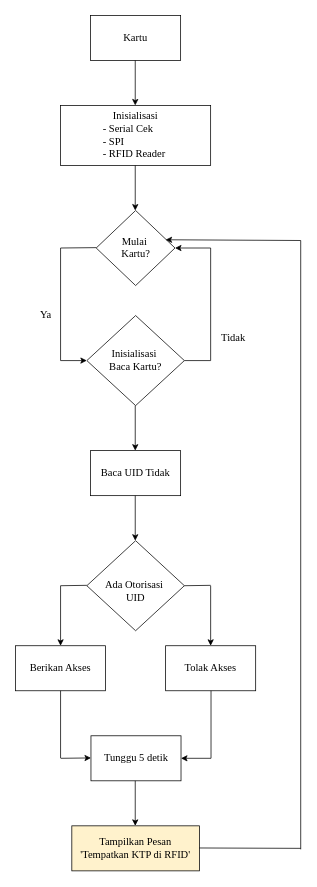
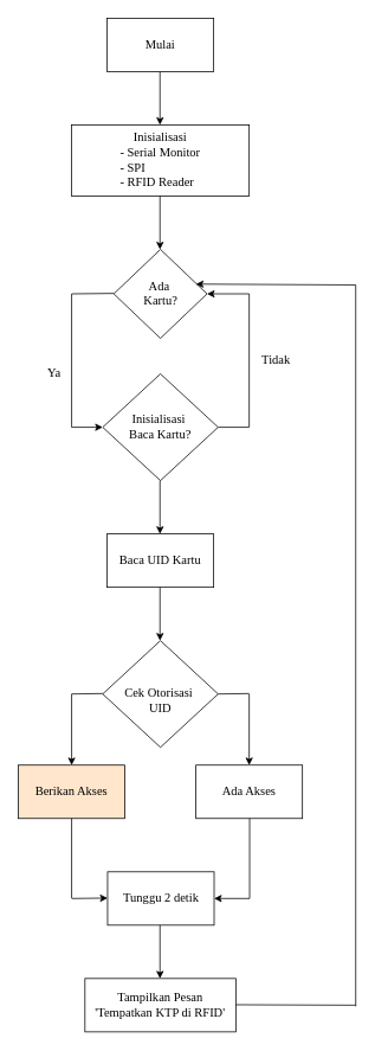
  <mxCell id="0" />
  <mxCell id="1" parent="0" />
- <mxCell id="2" value="&lt;font style=&quot;font-size: 14px;&quot; face=&quot;Comic Sans MS&quot;&gt;Kartu&lt;/font&gt;" style="rounded=0;whiteSpace=wrap;html=1;" vertex="1" parent="1"><mxGeometry x="120" y="20" width="120" height="60" as="geometry" /></mxCell>
+ <mxCell id="2" value="&lt;font style=&quot;font-size: 14px;&quot; face=&quot;Comic Sans MS&quot;&gt;Mulai&lt;/font&gt;" style="rounded=0;whiteSpace=wrap;html=1;" vertex="1" parent="1"><mxGeometry x="120" y="20" width="120" height="60" as="geometry" /></mxCell>
  <mxCell id="3" value="" style="endArrow=classic;html=1;rounded=0;exitX=0.5;exitY=1;exitDx=0;exitDy=0;" edge="1" parent="1"><mxGeometry width="50" height="50" relative="1" as="geometry"><mxPoint x="179.5" y="80" as="sourcePoint" /><mxPoint x="179.5" y="140" as="targetPoint" /></mxGeometry></mxCell>
- <mxCell id="4" value="&lt;div&gt;&lt;font style=&quot;font-size: 14px;&quot; face=&quot;Comic Sans MS&quot;&gt;&lt;br&gt;&lt;/font&gt;&lt;/div&gt;&lt;font style=&quot;&quot; face=&quot;Comic Sans MS&quot;&gt;&lt;div style=&quot;font-size: 14px;&quot;&gt;&lt;font style=&quot;&quot; face=&quot;Comic Sans MS&quot;&gt;&lt;br&gt;&lt;/font&gt;&lt;/div&gt;&lt;font style=&quot;font-size: 14px;&quot;&gt;Inisialisasi&lt;/font&gt;&lt;/font&gt;&lt;div style=&quot;text-align: left;&quot;&gt;&lt;span style=&quot;background-color: initial; font-family: &amp;quot;Comic Sans MS&amp;quot;; font-size: 14px;&quot;&gt;- Serial Cek&lt;/span&gt;&lt;/div&gt;&lt;div style=&quot;text-align: left;&quot;&gt;&lt;span style=&quot;background-color: initial; font-family: &amp;quot;Comic Sans MS&amp;quot;; font-size: 14px;&quot;&gt;- SPI&lt;/span&gt;&lt;/div&gt;&lt;div&gt;&lt;div style=&quot;text-align: left;&quot;&gt;&lt;span style=&quot;background-color: initial; font-family: &amp;quot;Comic Sans MS&amp;quot;; font-size: 14px;&quot;&gt;- RFID Reader&amp;nbsp;&lt;/span&gt;&lt;/div&gt;&lt;div&gt;&lt;div&gt;&lt;div style=&quot;text-align: left;&quot;&gt;&lt;font size=&quot;3&quot;&gt;&lt;br&gt;&lt;/font&gt;&lt;/div&gt;&lt;/div&gt;&lt;div&gt;&lt;div&gt;&lt;br&gt;&lt;/div&gt;&lt;/div&gt;&lt;/div&gt;&lt;/div&gt;" style="rounded=0;whiteSpace=wrap;html=1;" vertex="1" parent="1"><mxGeometry x="80" y="140" width="200" height="80" as="geometry" /></mxCell>
+ <mxCell id="4" value="&lt;div&gt;&lt;font style=&quot;font-size: 14px;&quot; face=&quot;Comic Sans MS&quot;&gt;&lt;br&gt;&lt;/font&gt;&lt;/div&gt;&lt;font style=&quot;&quot; face=&quot;Comic Sans MS&quot;&gt;&lt;div style=&quot;font-size: 14px;&quot;&gt;&lt;font style=&quot;&quot; face=&quot;Comic Sans MS&quot;&gt;&lt;br&gt;&lt;/font&gt;&lt;/div&gt;&lt;font style=&quot;font-size: 14px;&quot;&gt;Inisialisasi&lt;/font&gt;&lt;/font&gt;&lt;div style=&quot;text-align: left;&quot;&gt;&lt;span style=&quot;background-color: initial; font-family: &amp;quot;Comic Sans MS&amp;quot;; font-size: 14px;&quot;&gt;- Serial Monitor&lt;/span&gt;&lt;/div&gt;&lt;div style=&quot;text-align: left;&quot;&gt;&lt;span style=&quot;background-color: initial; font-family: &amp;quot;Comic Sans MS&amp;quot;; font-size: 14px;&quot;&gt;- SPI&lt;/span&gt;&lt;/div&gt;&lt;div&gt;&lt;div style=&quot;text-align: left;&quot;&gt;&lt;span style=&quot;background-color: initial; font-family: &amp;quot;Comic Sans MS&amp;quot;; font-size: 14px;&quot;&gt;- RFID Reader&amp;nbsp;&lt;/span&gt;&lt;/div&gt;&lt;div&gt;&lt;div&gt;&lt;div style=&quot;text-align: left;&quot;&gt;&lt;font size=&quot;3&quot;&gt;&lt;br&gt;&lt;/font&gt;&lt;/div&gt;&lt;/div&gt;&lt;div&gt;&lt;div&gt;&lt;br&gt;&lt;/div&gt;&lt;/div&gt;&lt;/div&gt;&lt;/div&gt;" style="rounded=0;whiteSpace=wrap;html=1;" vertex="1" parent="1"><mxGeometry x="80" y="140" width="200" height="80" as="geometry" /></mxCell>
  <mxCell id="5" value="" style="endArrow=classic;html=1;rounded=0;exitX=0.5;exitY=1;exitDx=0;exitDy=0;" edge="1" parent="1"><mxGeometry width="50" height="50" relative="1" as="geometry"><mxPoint x="179.5" y="220" as="sourcePoint" /><mxPoint x="179.5" y="280" as="targetPoint" /></mxGeometry></mxCell>
- <mxCell id="6" value="&lt;font face=&quot;Comic Sans MS&quot;&gt;&lt;span style=&quot;font-size: 14px;&quot;&gt;Mulai&amp;nbsp;&lt;/span&gt;&lt;/font&gt;&lt;div&gt;&lt;font face=&quot;Comic Sans MS&quot;&gt;&lt;span style=&quot;font-size: 14px;&quot;&gt;Kartu?&lt;/span&gt;&lt;/font&gt;&lt;/div&gt;" style="rhombus;whiteSpace=wrap;html=1;" vertex="1" parent="1"><mxGeometry x="127.5" y="280" width="105" height="100" as="geometry" /></mxCell>
+ <mxCell id="6" value="&lt;font face=&quot;Comic Sans MS&quot;&gt;&lt;span style=&quot;font-size: 14px;&quot;&gt;Ada&amp;nbsp;&lt;/span&gt;&lt;/font&gt;&lt;div&gt;&lt;font face=&quot;Comic Sans MS&quot;&gt;&lt;span style=&quot;font-size: 14px;&quot;&gt;Kartu?&lt;/span&gt;&lt;/font&gt;&lt;/div&gt;" style="rhombus;whiteSpace=wrap;html=1;" vertex="1" parent="1"><mxGeometry x="127.5" y="280" width="105" height="100" as="geometry" /></mxCell>
  <mxCell id="7" value="" style="endArrow=none;html=1;rounded=0;" edge="1" parent="1"><mxGeometry width="50" height="50" relative="1" as="geometry"><mxPoint x="80" y="330" as="sourcePoint" /><mxPoint x="127.5" y="329.5" as="targetPoint" /></mxGeometry></mxCell>
  <mxCell id="8" value="" style="endArrow=none;html=1;rounded=0;" edge="1" parent="1"><mxGeometry width="50" height="50" relative="1" as="geometry"><mxPoint x="245" y="480" as="sourcePoint" /><mxPoint x="280" y="480" as="targetPoint" /></mxGeometry></mxCell>
  <mxCell id="9" value="" style="endArrow=classic;html=1;rounded=0;entryX=1;entryY=0.5;entryDx=0;entryDy=0;" edge="1" parent="1" target="6"><mxGeometry width="50" height="50" relative="1" as="geometry"><mxPoint x="280" y="330" as="sourcePoint" /><mxPoint x="280" y="390" as="targetPoint" /></mxGeometry></mxCell>
  <mxCell id="10" value="&lt;font style=&quot;font-size: 14px;&quot; face=&quot;Comic Sans MS&quot;&gt;Ya&lt;/font&gt;" style="text;html=1;align=center;verticalAlign=middle;resizable=0;points=[];autosize=1;strokeColor=none;fillColor=none;" vertex="1" parent="1"><mxGeometry x="40" y="405" width="40" height="30" as="geometry" /></mxCell>
- <mxCell id="11" value="&lt;font style=&quot;font-size: 14px;&quot; face=&quot;Comic Sans MS&quot;&gt;Tidak&lt;/font&gt;" style="text;html=1;align=center;verticalAlign=middle;resizable=0;points=[];autosize=1;strokeColor=none;fillColor=none;" vertex="1" parent="1"><mxGeometry x="280" y="435" width="60" height="30" as="geometry" /></mxCell>
+ <mxCell id="11" value="&lt;font style=&quot;font-size: 14px;&quot; face=&quot;Comic Sans MS&quot;&gt;Tidak&lt;/font&gt;" style="text;html=1;align=center;verticalAlign=middle;resizable=0;points=[];autosize=1;strokeColor=none;fillColor=none;" vertex="1" parent="1"><mxGeometry x="280" y="390" width="60" height="30" as="geometry" /></mxCell>
  <mxCell id="12" value="&lt;font style=&quot;font-size: 14px;&quot; face=&quot;Comic Sans MS&quot;&gt;&lt;span style=&quot;text-wrap-mode: nowrap;&quot;&gt;Inisialisasi&amp;nbsp;&lt;/span&gt;&lt;/font&gt;&lt;div&gt;&lt;font style=&quot;font-size: 14px;&quot; face=&quot;Comic Sans MS&quot;&gt;&lt;span style=&quot;text-wrap-mode: nowrap;&quot;&gt;Baca Kartu?&lt;/span&gt;&lt;/font&gt;&lt;/div&gt;" style="rhombus;whiteSpace=wrap;html=1;" vertex="1" parent="1"><mxGeometry x="115" y="420" width="130" height="120" as="geometry" /></mxCell>
  <mxCell id="13" value="" style="endArrow=none;html=1;rounded=0;" edge="1" parent="1"><mxGeometry width="50" height="50" relative="1" as="geometry"><mxPoint x="80" y="480" as="sourcePoint" /><mxPoint x="80" y="330" as="targetPoint" /></mxGeometry></mxCell>
  <mxCell id="14" value="" style="endArrow=classic;html=1;rounded=0;entryX=0;entryY=0.5;entryDx=0;entryDy=0;" edge="1" parent="1" target="12"><mxGeometry width="50" height="50" relative="1" as="geometry"><mxPoint x="80" y="480" as="sourcePoint" /><mxPoint x="130" y="430" as="targetPoint" /></mxGeometry></mxCell>
  <mxCell id="15" value="" style="endArrow=none;html=1;rounded=0;" edge="1" parent="1"><mxGeometry width="50" height="50" relative="1" as="geometry"><mxPoint x="280" y="480" as="sourcePoint" /><mxPoint x="280" y="330" as="targetPoint" /></mxGeometry></mxCell>
  <mxCell id="16" value="" style="endArrow=classic;html=1;rounded=0;exitX=0.5;exitY=1;exitDx=0;exitDy=0;" edge="1" parent="1"><mxGeometry width="50" height="50" relative="1" as="geometry"><mxPoint x="179.5" y="540" as="sourcePoint" /><mxPoint x="179.5" y="600" as="targetPoint" /></mxGeometry></mxCell>
- <mxCell id="17" value="&lt;font face=&quot;Comic Sans MS&quot;&gt;&lt;span style=&quot;font-size: 14px;&quot;&gt;Baca UID Tidak&lt;/span&gt;&lt;/font&gt;" style="rounded=0;whiteSpace=wrap;html=1;" vertex="1" parent="1"><mxGeometry x="120" y="600" width="120" height="60" as="geometry" /></mxCell>
+ <mxCell id="17" value="&lt;font face=&quot;Comic Sans MS&quot;&gt;&lt;span style=&quot;font-size: 14px;&quot;&gt;Baca UID Kartu&lt;/span&gt;&lt;/font&gt;" style="rounded=0;whiteSpace=wrap;html=1;" vertex="1" parent="1"><mxGeometry x="120" y="600" width="120" height="60" as="geometry" /></mxCell>
  <mxCell id="18" value="" style="endArrow=classic;html=1;rounded=0;exitX=0.5;exitY=1;exitDx=0;exitDy=0;" edge="1" parent="1"><mxGeometry width="50" height="50" relative="1" as="geometry"><mxPoint x="179.5" y="660" as="sourcePoint" /><mxPoint x="179.5" y="720" as="targetPoint" /></mxGeometry></mxCell>
- <mxCell id="19" value="&lt;div&gt;&lt;font face=&quot;Comic Sans MS&quot;&gt;&lt;span style=&quot;font-size: 14px; text-wrap-mode: nowrap;&quot;&gt;&lt;br&gt;&lt;/span&gt;&lt;/font&gt;&lt;/div&gt;&lt;font face=&quot;Comic Sans MS&quot;&gt;&lt;span style=&quot;font-size: 14px; text-wrap-mode: nowrap;&quot;&gt;Ada Otorisasi&amp;nbsp;&lt;/span&gt;&lt;/font&gt;&lt;div&gt;&lt;font face=&quot;Comic Sans MS&quot;&gt;&lt;span style=&quot;font-size: 14px; text-wrap-mode: nowrap;&quot;&gt;UID&lt;/span&gt;&lt;/font&gt;&lt;/div&gt;" style="rhombus;whiteSpace=wrap;html=1;" vertex="1" parent="1"><mxGeometry x="115" y="720" width="130" height="120" as="geometry" /></mxCell>
+ <mxCell id="19" value="&lt;div&gt;&lt;font face=&quot;Comic Sans MS&quot;&gt;&lt;span style=&quot;font-size: 14px; text-wrap-mode: nowrap;&quot;&gt;&lt;br&gt;&lt;/span&gt;&lt;/font&gt;&lt;/div&gt;&lt;font face=&quot;Comic Sans MS&quot;&gt;&lt;span style=&quot;font-size: 14px; text-wrap-mode: nowrap;&quot;&gt;Cek Otorisasi&amp;nbsp;&lt;/span&gt;&lt;/font&gt;&lt;div&gt;&lt;font face=&quot;Comic Sans MS&quot;&gt;&lt;span style=&quot;font-size: 14px; text-wrap-mode: nowrap;&quot;&gt;UID&lt;/span&gt;&lt;/font&gt;&lt;/div&gt;" style="rhombus;whiteSpace=wrap;html=1;" vertex="1" parent="1"><mxGeometry x="115" y="720" width="130" height="120" as="geometry" /></mxCell>
  <mxCell id="20" value="" style="endArrow=none;html=1;rounded=0;" edge="1" parent="1"><mxGeometry width="50" height="50" relative="1" as="geometry"><mxPoint x="80" y="780" as="sourcePoint" /><mxPoint x="115" y="779.5" as="targetPoint" /></mxGeometry></mxCell>
  <mxCell id="21" value="" style="endArrow=classic;html=1;rounded=0;" edge="1" parent="1"><mxGeometry width="50" height="50" relative="1" as="geometry"><mxPoint x="280" y="780" as="sourcePoint" /><mxPoint x="280" y="860" as="targetPoint" /></mxGeometry></mxCell>
  <mxCell id="22" value="" style="endArrow=none;html=1;rounded=0;" edge="1" parent="1"><mxGeometry width="50" height="50" relative="1" as="geometry"><mxPoint x="245" y="780" as="sourcePoint" /><mxPoint x="280" y="779.5" as="targetPoint" /></mxGeometry></mxCell>
  <mxCell id="23" value="" style="endArrow=classic;html=1;rounded=0;" edge="1" parent="1"><mxGeometry width="50" height="50" relative="1" as="geometry"><mxPoint x="80" y="780" as="sourcePoint" /><mxPoint x="80" y="860" as="targetPoint" /></mxGeometry></mxCell>
- <mxCell id="24" value="&lt;font face=&quot;Comic Sans MS&quot;&gt;&lt;span style=&quot;font-size: 14px;&quot;&gt;Berikan Akses&lt;/span&gt;&lt;/font&gt;" style="rounded=0;whiteSpace=wrap;html=1;" vertex="1" parent="1"><mxGeometry x="20" y="860" width="120" height="60" as="geometry" /></mxCell>
- <mxCell id="25" value="&lt;font face=&quot;Comic Sans MS&quot;&gt;&lt;span style=&quot;font-size: 14px;&quot;&gt;Tolak Akses&lt;/span&gt;&lt;/font&gt;" style="rounded=0;whiteSpace=wrap;html=1;" vertex="1" parent="1"><mxGeometry x="220" y="860" width="120" height="60" as="geometry" /></mxCell>
- <mxCell id="26" value="&lt;font face=&quot;Comic Sans MS&quot;&gt;&lt;span style=&quot;font-size: 14px;&quot;&gt;Tunggu 5 detik&lt;/span&gt;&lt;/font&gt;" style="rounded=0;whiteSpace=wrap;html=1;" vertex="1" parent="1"><mxGeometry x="120.5" y="980" width="120" height="60" as="geometry" /></mxCell>
+ <mxCell id="24" value="&lt;font face=&quot;Comic Sans MS&quot;&gt;&lt;span style=&quot;font-size: 14px;&quot;&gt;Berikan Akses&lt;/span&gt;&lt;/font&gt;" style="rounded=0;whiteSpace=wrap;html=1;fillColor=#ffe6cc;" vertex="1" parent="1"><mxGeometry x="20" y="860" width="120" height="60" as="geometry" /></mxCell>
+ <mxCell id="25" value="&lt;font face=&quot;Comic Sans MS&quot;&gt;&lt;span style=&quot;font-size: 14px;&quot;&gt;Ada Akses&lt;/span&gt;&lt;/font&gt;" style="rounded=0;whiteSpace=wrap;html=1;" vertex="1" parent="1"><mxGeometry x="220" y="860" width="120" height="60" as="geometry" /></mxCell>
+ <mxCell id="26" value="&lt;font face=&quot;Comic Sans MS&quot;&gt;&lt;span style=&quot;font-size: 14px;&quot;&gt;Tunggu 2 detik&lt;/span&gt;&lt;/font&gt;" style="rounded=0;whiteSpace=wrap;html=1;" vertex="1" parent="1"><mxGeometry x="120.5" y="980" width="120" height="60" as="geometry" /></mxCell>
  <mxCell id="27" value="" style="endArrow=none;html=1;rounded=0;" edge="1" parent="1"><mxGeometry width="50" height="50" relative="1" as="geometry"><mxPoint x="80" y="1010" as="sourcePoint" /><mxPoint x="80" y="920" as="targetPoint" /></mxGeometry></mxCell>
  <mxCell id="28" value="" style="endArrow=classic;html=1;rounded=0;entryX=0;entryY=1;entryDx=0;entryDy=0;" edge="1" parent="1"><mxGeometry width="50" height="50" relative="1" as="geometry"><mxPoint x="80.5" y="1010" as="sourcePoint" /><mxPoint x="120.5" y="1009.5" as="targetPoint" /></mxGeometry></mxCell>
  <mxCell id="29" value="" style="endArrow=none;html=1;rounded=0;" edge="1" parent="1"><mxGeometry width="50" height="50" relative="1" as="geometry"><mxPoint x="280.5" y="1010" as="sourcePoint" /><mxPoint x="280.5" y="920" as="targetPoint" /></mxGeometry></mxCell>
  <mxCell id="30" value="" style="endArrow=classic;html=1;rounded=0;" edge="1" parent="1"><mxGeometry width="50" height="50" relative="1" as="geometry"><mxPoint x="280.5" y="1010" as="sourcePoint" /><mxPoint x="240.5" y="1010" as="targetPoint" /></mxGeometry></mxCell>
  <mxCell id="31" value="" style="endArrow=classic;html=1;rounded=0;exitX=0.5;exitY=1;exitDx=0;exitDy=0;" edge="1" parent="1"><mxGeometry width="50" height="50" relative="1" as="geometry"><mxPoint x="179.5" y="1040" as="sourcePoint" /><mxPoint x="179.5" y="1100" as="targetPoint" /></mxGeometry></mxCell>
- <mxCell id="32" value="&lt;font face=&quot;Comic Sans MS&quot;&gt;&lt;span style=&quot;font-size: 14px;&quot;&gt;Tampilkan Pesan&lt;/span&gt;&lt;/font&gt;&lt;div&gt;&lt;font face=&quot;Comic Sans MS&quot;&gt;&lt;span style=&quot;font-size: 14px;&quot;&gt;'Tempatkan KTP di RFID'&lt;/span&gt;&lt;/font&gt;&lt;/div&gt;" style="rounded=0;whiteSpace=wrap;html=1;fillColor=#fff2cc;" vertex="1" parent="1"><mxGeometry x="95" y="1100" width="170" height="60" as="geometry" /></mxCell>
+ <mxCell id="32" value="&lt;font face=&quot;Comic Sans MS&quot;&gt;&lt;span style=&quot;font-size: 14px;&quot;&gt;Tampilkan Pesan&lt;/span&gt;&lt;/font&gt;&lt;div&gt;&lt;font face=&quot;Comic Sans MS&quot;&gt;&lt;span style=&quot;font-size: 14px;&quot;&gt;'Tempatkan KTP di RFID'&lt;/span&gt;&lt;/font&gt;&lt;/div&gt;" style="rounded=0;whiteSpace=wrap;html=1;" vertex="1" parent="1"><mxGeometry x="95" y="1100" width="170" height="60" as="geometry" /></mxCell>
  <mxCell id="33" value="" style="endArrow=none;html=1;rounded=0;" edge="1" parent="1"><mxGeometry width="50" height="50" relative="1" as="geometry"><mxPoint x="265" y="1129.5" as="sourcePoint" /><mxPoint x="400" y="1130" as="targetPoint" /></mxGeometry></mxCell>
  <mxCell id="34" value="" style="endArrow=none;html=1;rounded=0;" edge="1" parent="1"><mxGeometry width="50" height="50" relative="1" as="geometry"><mxPoint x="400" y="1131.333" as="sourcePoint" /><mxPoint x="400" y="320" as="targetPoint" /></mxGeometry></mxCell>
  <mxCell id="35" value="" style="endArrow=classic;html=1;rounded=0;" edge="1" parent="1"><mxGeometry width="50" height="50" relative="1" as="geometry"><mxPoint x="400" y="320" as="sourcePoint" /><mxPoint x="220" y="319" as="targetPoint" /></mxGeometry></mxCell>
